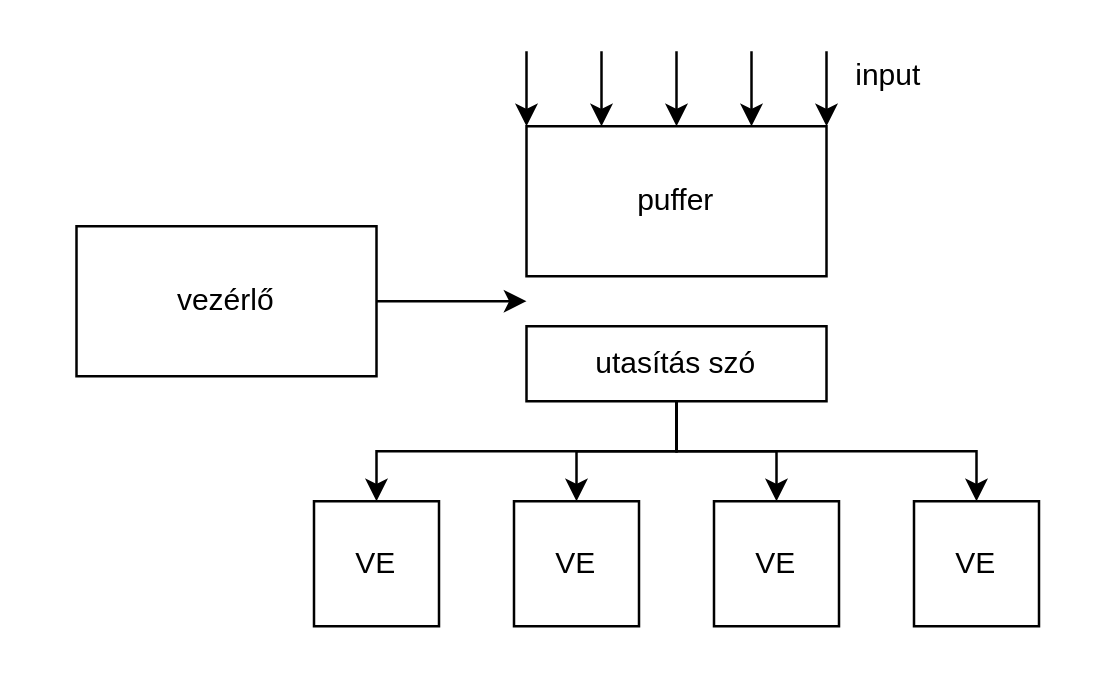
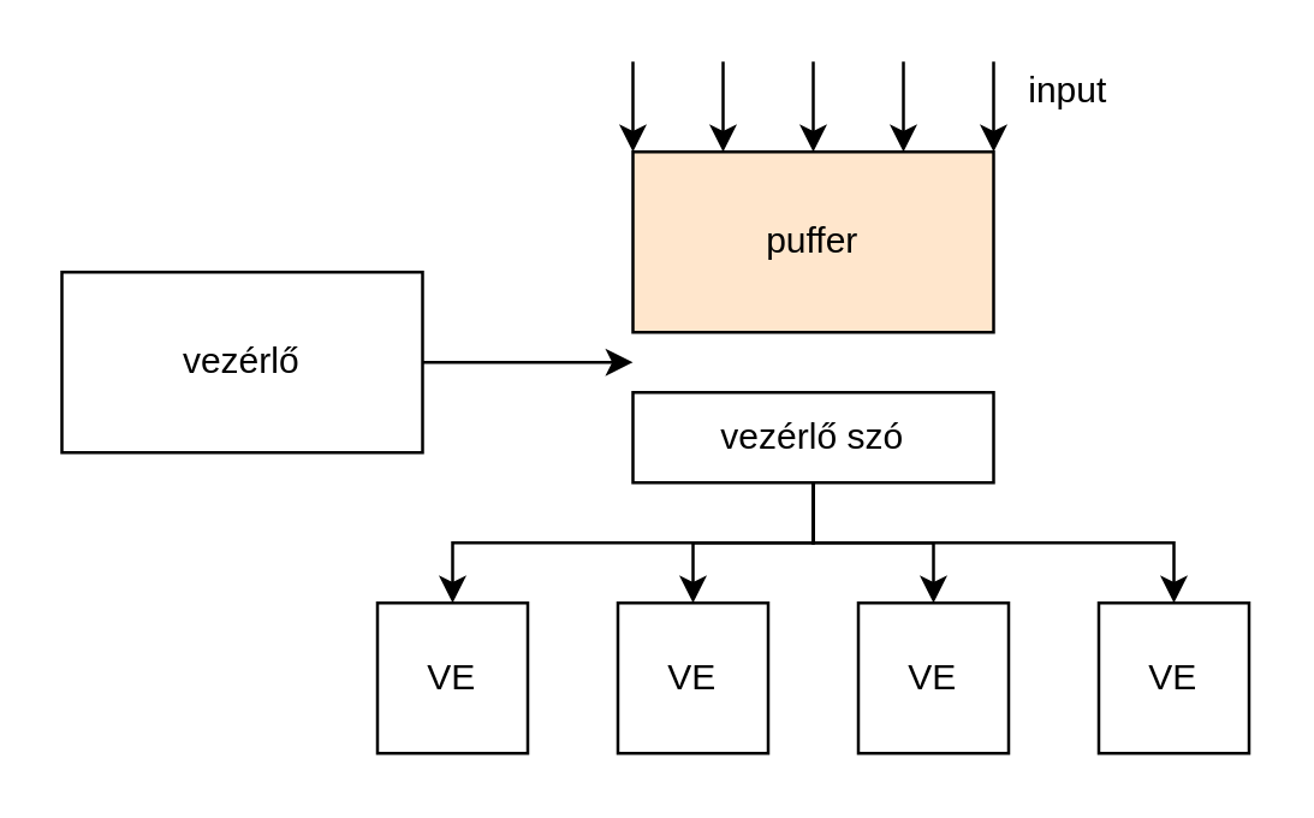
  <mxCell id="0" />
  <mxCell id="1" parent="0" />
  <mxCell id="2" style="edgeStyle=orthogonalEdgeStyle;rounded=0;orthogonalLoop=1;jettySize=auto;html=1;exitX=1;exitY=0.5;exitDx=0;exitDy=0;" edge="1" parent="1" source="3"><mxGeometry relative="1" as="geometry"><mxPoint x="210" y="120" as="targetPoint" /><Array as="points"><mxPoint x="150" y="120" /><mxPoint x="150" y="120" /></Array></mxGeometry></mxCell>
- <mxCell id="3" value="vezérlő" style="rounded=0;whiteSpace=wrap;html=1;" vertex="1" parent="1"><mxGeometry x="30" y="90" width="120" height="60" as="geometry" /></mxCell>
+ <mxCell id="3" value="vezérlő" style="rounded=0;whiteSpace=wrap;html=1;" vertex="1" parent="1"><mxGeometry x="20" y="90" width="120" height="60" as="geometry" /></mxCell>
  <mxCell id="4" style="edgeStyle=orthogonalEdgeStyle;rounded=0;orthogonalLoop=1;jettySize=auto;html=1;exitX=0;exitY=0;exitDx=0;exitDy=0;startArrow=classic;startFill=1;endArrow=none;endFill=0;" edge="1" parent="1" source="9"><mxGeometry relative="1" as="geometry"><mxPoint x="210" y="20" as="targetPoint" /></mxGeometry></mxCell>
  <mxCell id="5" style="edgeStyle=orthogonalEdgeStyle;rounded=0;orthogonalLoop=1;jettySize=auto;html=1;exitX=0.25;exitY=0;exitDx=0;exitDy=0;startArrow=classic;startFill=1;endArrow=none;endFill=0;" edge="1" parent="1" source="9"><mxGeometry relative="1" as="geometry"><mxPoint x="240" y="20" as="targetPoint" /></mxGeometry></mxCell>
  <mxCell id="6" style="edgeStyle=orthogonalEdgeStyle;rounded=0;orthogonalLoop=1;jettySize=auto;html=1;exitX=0.5;exitY=0;exitDx=0;exitDy=0;startArrow=classic;startFill=1;endArrow=none;endFill=0;" edge="1" parent="1" source="9"><mxGeometry relative="1" as="geometry"><mxPoint x="270" y="20" as="targetPoint" /></mxGeometry></mxCell>
  <mxCell id="7" style="edgeStyle=orthogonalEdgeStyle;rounded=0;orthogonalLoop=1;jettySize=auto;html=1;exitX=0.75;exitY=0;exitDx=0;exitDy=0;startArrow=classic;startFill=1;endArrow=none;endFill=0;" edge="1" parent="1" source="9"><mxGeometry relative="1" as="geometry"><mxPoint x="300" y="20" as="targetPoint" /></mxGeometry></mxCell>
  <mxCell id="8" style="edgeStyle=orthogonalEdgeStyle;rounded=0;orthogonalLoop=1;jettySize=auto;html=1;exitX=1;exitY=0;exitDx=0;exitDy=0;startArrow=classic;startFill=1;endArrow=none;endFill=0;" edge="1" parent="1" source="9"><mxGeometry relative="1" as="geometry"><mxPoint x="330" y="20" as="targetPoint" /></mxGeometry></mxCell>
- <mxCell id="9" value="puffer" style="rounded=0;whiteSpace=wrap;html=1;" vertex="1" parent="1"><mxGeometry x="210" y="50" width="120" height="60" as="geometry" /></mxCell>
+ <mxCell id="9" value="puffer" style="rounded=0;whiteSpace=wrap;html=1;fillColor=#ffe6cc;" vertex="1" parent="1"><mxGeometry x="210" y="50" width="120" height="60" as="geometry" /></mxCell>
  <mxCell id="10" style="edgeStyle=orthogonalEdgeStyle;rounded=0;orthogonalLoop=1;jettySize=auto;html=1;exitX=0.5;exitY=1;exitDx=0;exitDy=0;entryX=0.5;entryY=0;entryDx=0;entryDy=0;" edge="1" parent="1" source="14" target="15"><mxGeometry relative="1" as="geometry" /></mxCell>
  <mxCell id="11" style="edgeStyle=orthogonalEdgeStyle;rounded=0;orthogonalLoop=1;jettySize=auto;html=1;exitX=0.5;exitY=1;exitDx=0;exitDy=0;" edge="1" parent="1" source="14" target="16"><mxGeometry relative="1" as="geometry" /></mxCell>
  <mxCell id="12" style="edgeStyle=orthogonalEdgeStyle;rounded=0;orthogonalLoop=1;jettySize=auto;html=1;exitX=0.5;exitY=1;exitDx=0;exitDy=0;entryX=0.5;entryY=0;entryDx=0;entryDy=0;" edge="1" parent="1" source="14" target="17"><mxGeometry relative="1" as="geometry" /></mxCell>
  <mxCell id="13" style="edgeStyle=orthogonalEdgeStyle;rounded=0;orthogonalLoop=1;jettySize=auto;html=1;exitX=0.5;exitY=1;exitDx=0;exitDy=0;entryX=0.5;entryY=0;entryDx=0;entryDy=0;" edge="1" parent="1" source="14" target="18"><mxGeometry relative="1" as="geometry" /></mxCell>
- <mxCell id="14" value="utasítás szó" style="rounded=0;whiteSpace=wrap;html=1;" vertex="1" parent="1"><mxGeometry x="210" y="130" width="120" height="30" as="geometry" /></mxCell>
+ <mxCell id="14" value="vezérlő szó" style="rounded=0;whiteSpace=wrap;html=1;" vertex="1" parent="1"><mxGeometry x="210" y="130" width="120" height="30" as="geometry" /></mxCell>
  <mxCell id="15" value="VE" style="rounded=0;whiteSpace=wrap;html=1;" vertex="1" parent="1"><mxGeometry x="125" y="200" width="50" height="50" as="geometry" /></mxCell>
  <mxCell id="16" value="VE" style="rounded=0;whiteSpace=wrap;html=1;" vertex="1" parent="1"><mxGeometry x="205" y="200" width="50" height="50" as="geometry" /></mxCell>
  <mxCell id="17" value="VE" style="rounded=0;whiteSpace=wrap;html=1;" vertex="1" parent="1"><mxGeometry x="285" y="200" width="50" height="50" as="geometry" /></mxCell>
  <mxCell id="18" value="VE" style="rounded=0;whiteSpace=wrap;html=1;" vertex="1" parent="1"><mxGeometry x="365" y="200" width="50" height="50" as="geometry" /></mxCell>
  <mxCell id="19" value="input" style="text;html=1;strokeColor=none;fillColor=none;align=center;verticalAlign=middle;whiteSpace=wrap;rounded=0;" vertex="1" parent="1"><mxGeometry x="335" y="20" width="40" height="20" as="geometry" /></mxCell>
